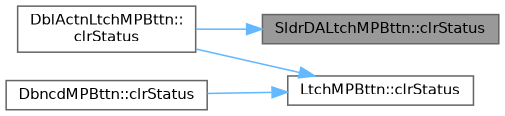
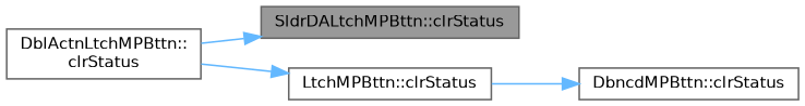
  digraph {
    rankdir=LR
    node [color=grey40 fillcolor=white fontname=Helvetica fontsize=10 shape=box style=filled]
    edge [color=steelblue1 fontname=Helvetica fontsize=10 labelfontname=Helvetica labelfontsize=10 style=solid]
    n1 [color=gray40 fillcolor=grey60 fontcolor=black height=0.2 label="SldrDALtchMPBttn::clrStatus" width=0.4]
    n2 [height=0.2 label="DblActnLtchMPBttn::\lclrStatus" width=0.4]
    n3 [height=0.2 label="LtchMPBttn::clrStatus" width=0.4]
    n4 [height=0.2 label="DbncdMPBttn::clrStatus" width=0.4]
    n2 -> n1
    n2 -> n3
-   n4 -> n3
+   n3 -> n4
  }
